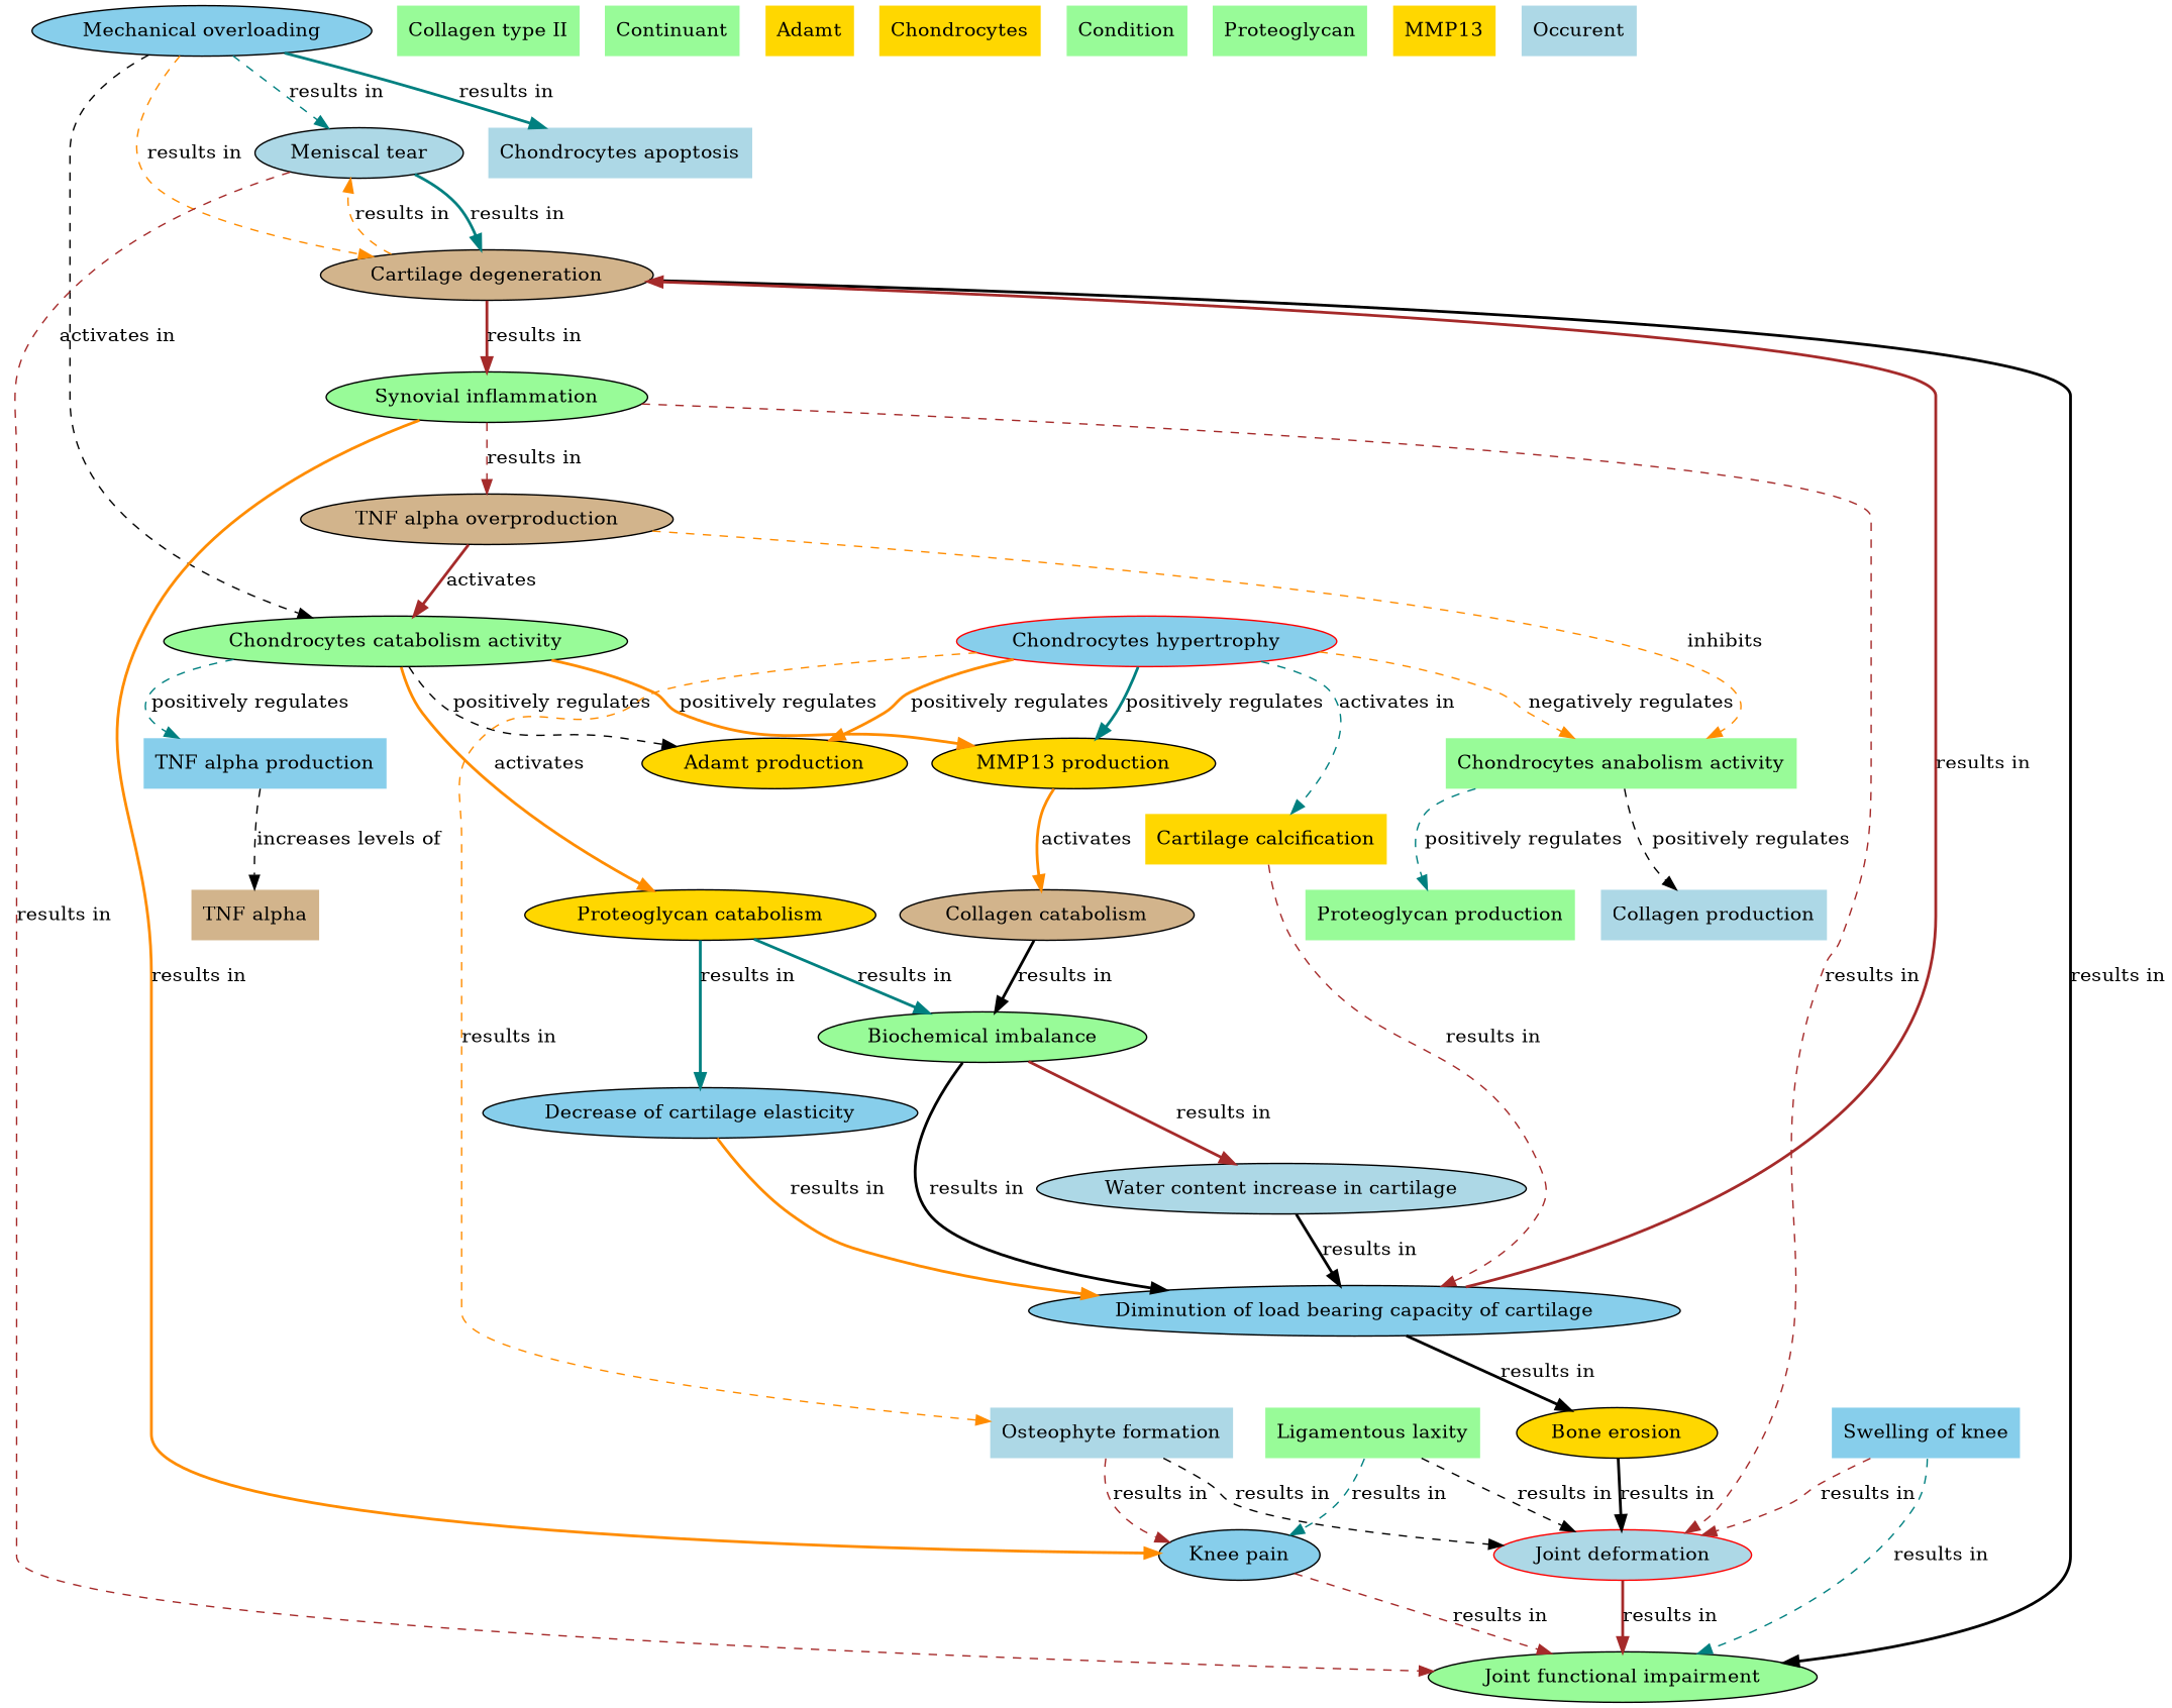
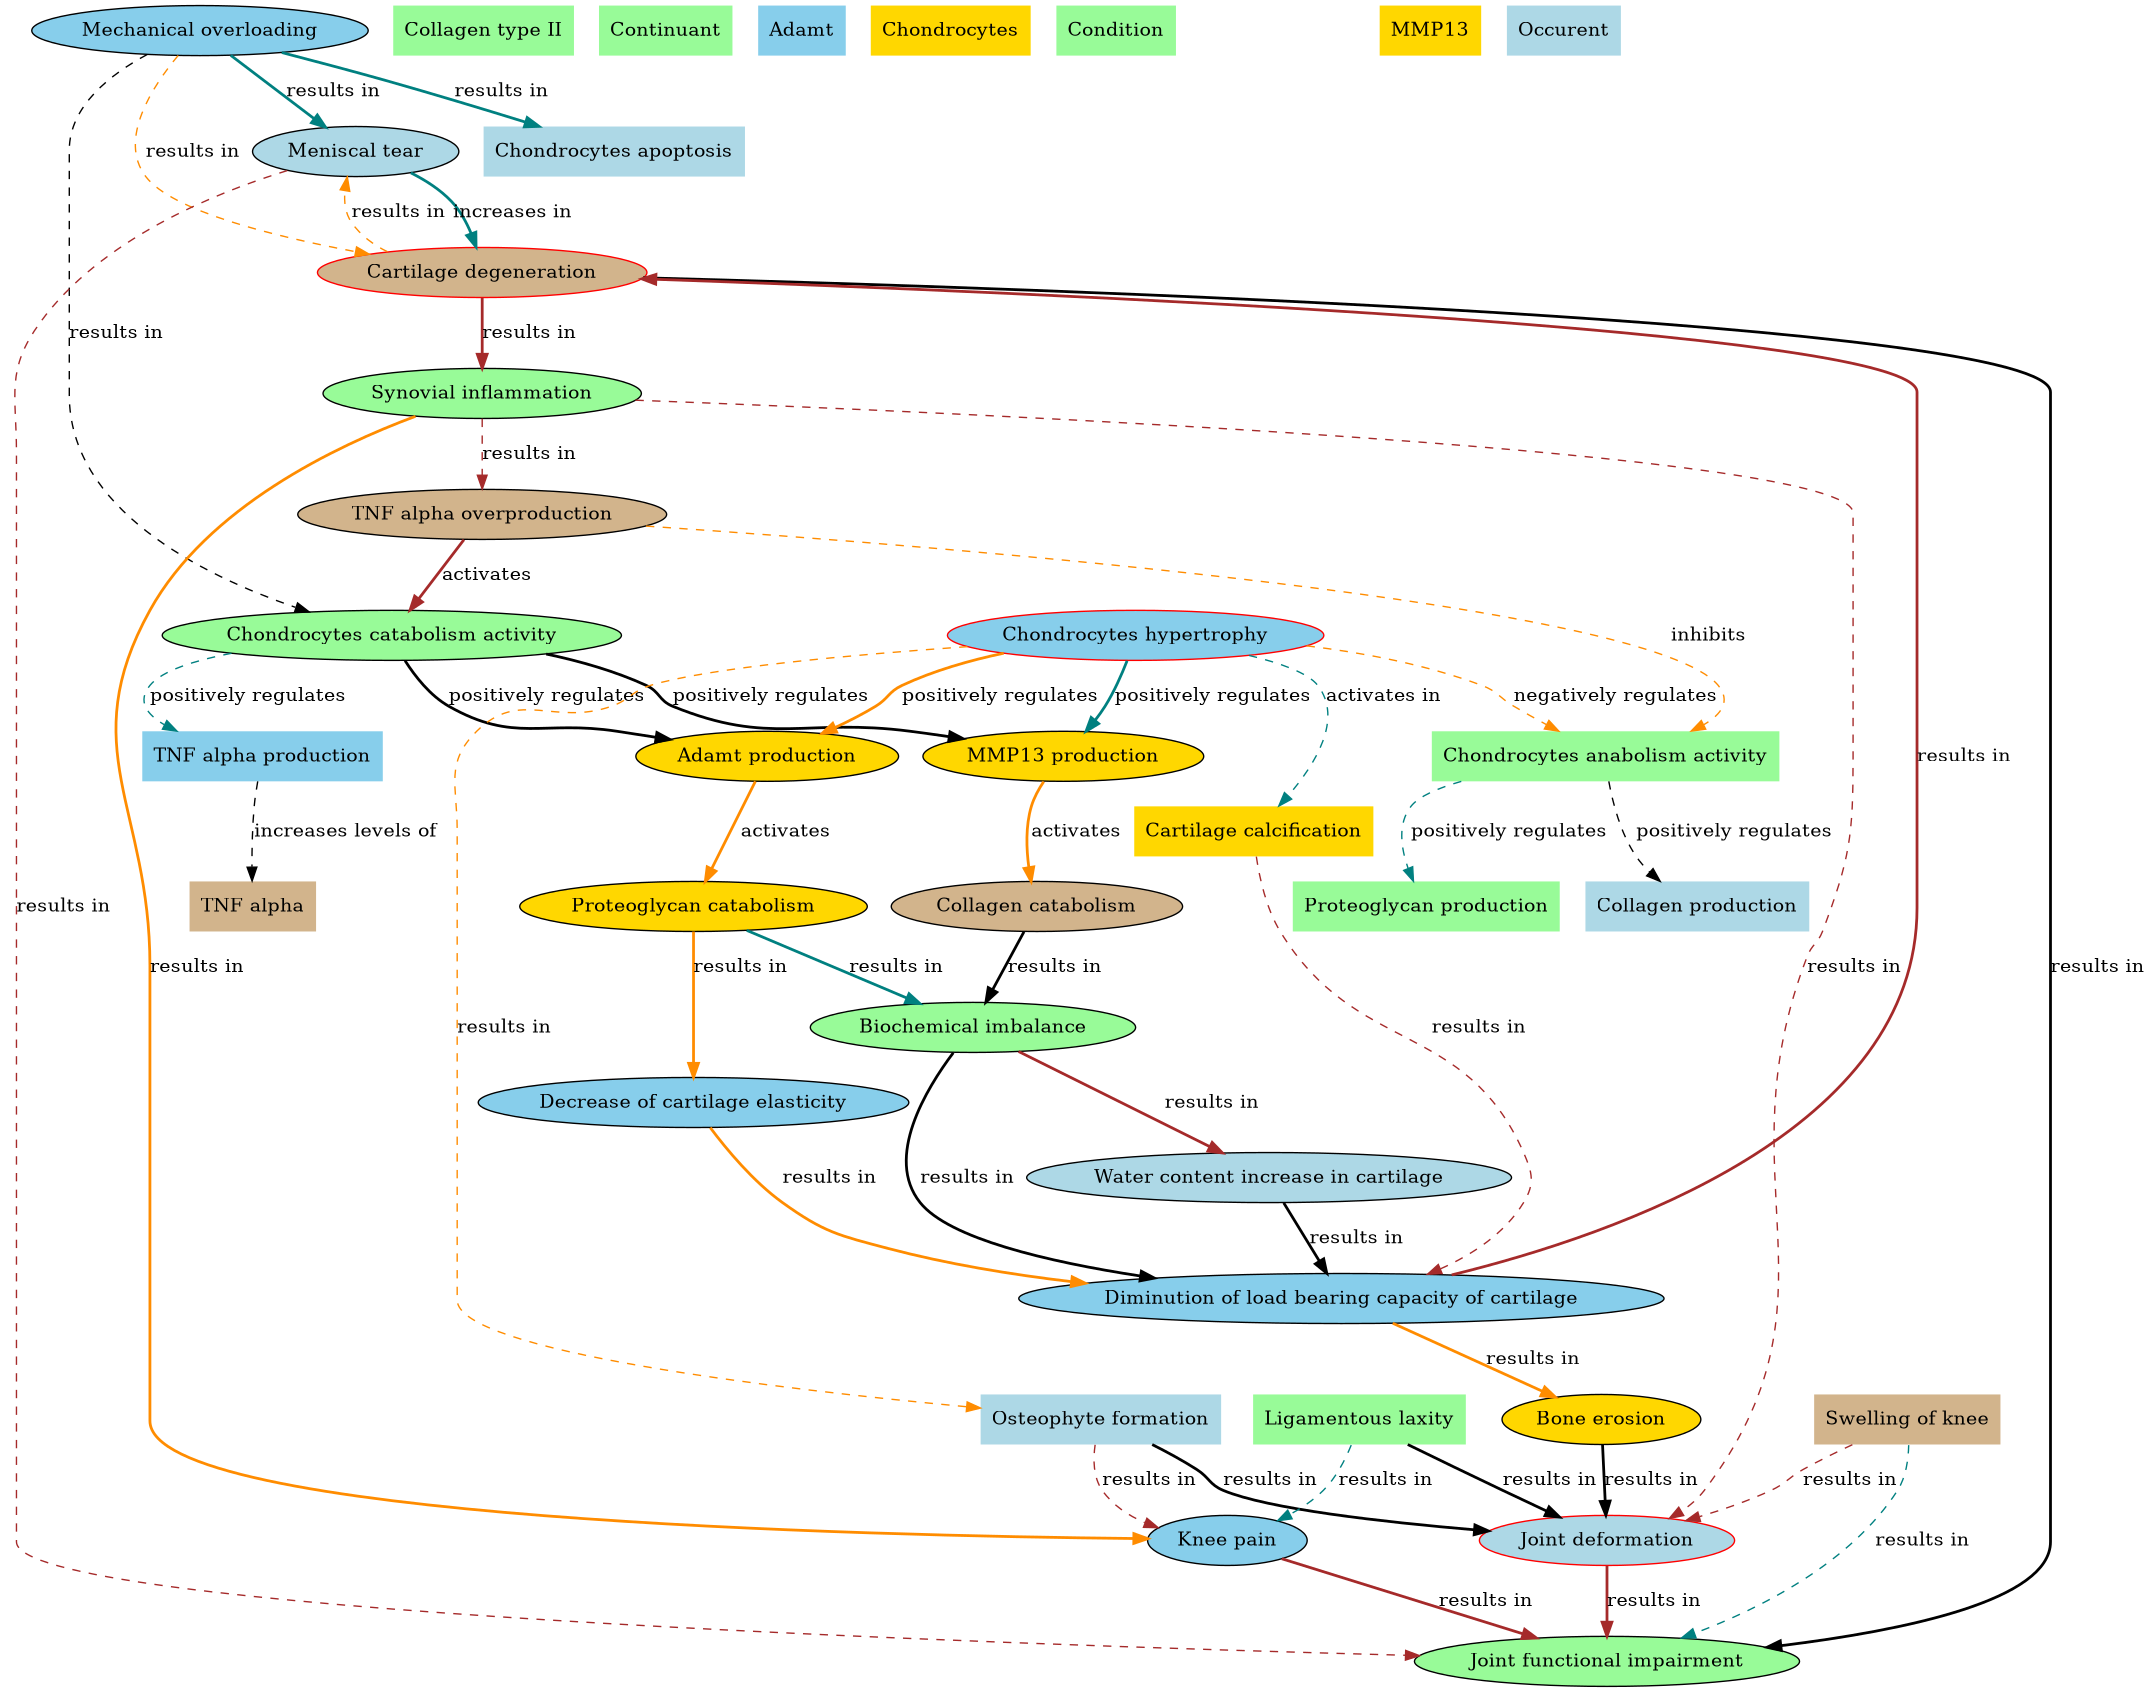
  digraph {
    node [fillcolor=palegreen shape=ellipse style=filled]
    edge [color=black style=bold]
    n1 [label="Joint functional impairment"]
    n2 [fillcolor=skyblue label="Mechanical overloading"]
    n3 [label="Chondrocytes catabolism activity"]
    n4 [fillcolor=lightblue label="Meniscal tear"]
-   n5 [fillcolor=tan label="Cartilage degeneration"]
+   n5 [fillcolor=tan label="Cartilage degeneration" color=red]
    n6 [fillcolor=lightblue label="Chondrocytes apoptosis" shape=none]
    n7 [fillcolor=skyblue label="TNF alpha production" shape=none]
    n8 [fillcolor=gold label="Adamt production"]
    n9 [fillcolor=gold label="MMP13 production"]
    n10 [label="Synovial inflammation"]
    n11 [fillcolor=tan label="TNF alpha" shape=none]
    n12 [fillcolor=gold label="Proteoglycan catabolism"]
    n13 [label="Biochemical imbalance"]
    n14 [fillcolor=skyblue label="Decrease of cartilage elasticity"]
    n15 [fillcolor=tan label="Collagen catabolism"]
    n16 [color=red fillcolor=skyblue label="Chondrocytes hypertrophy"]
    n17 [fillcolor=lightblue label="Osteophyte formation" shape=none]
    n18 [fillcolor=gold label="Cartilage calcification" shape=none]
    n19 [label="Chondrocytes anabolism activity" shape=none]
    n20 [color=red fillcolor=lightblue label="Joint deformation"]
    n21 [fillcolor=skyblue label="Knee pain"]
    n22 [fillcolor=skyblue label="Diminution of load bearing capacity of cartilage"]
    n23 [fillcolor=lightblue label="Collagen production" shape=none]
    n24 [label="Proteoglycan production" shape=none]
    n25 [fillcolor=gold label="Bone erosion"]
    n26 [fillcolor=tan label="TNF alpha overproduction"]
    n27 [label="Collagen type II" shape=none]
    n28 [label=Continuant shape=none]
-   n29 [fillcolor=skyblue label="Swelling of knee" shape=none]
-   n30 [fillcolor=gold label=Adamt shape=none]
+   n29 [fillcolor=tan label="Swelling of knee" shape=none]
+   n30 [fillcolor=skyblue label=Adamt shape=none]
    n31 [fillcolor=gold label=Chondrocytes shape=none]
    n32 [fillcolor=lightblue label="Water content increase in cartilage"]
    n33 [label=Condition shape=none]
-   n34 [label=Proteoglycan shape=none]
    n35 [fillcolor=gold label=MMP13 shape=none]
    n36 [fillcolor=lightblue label=Occurent shape=none]
    n37 [label="Ligamentous laxity" shape=none]
-   n2 -> n3 [label="activates in" style=dashed]
-   n2 -> n4 [color=teal label="results in" style=dashed]
+   n2 -> n3 [label="results in" style=dashed]
+   n2 -> n4 [color=teal label="results in"]
    n2 -> n5 [color=darkorange label="results in" style=dashed]
    n2 -> n6 [color=teal label="results in"]
    n3 -> n7 [color=teal label="positively regulates" style=dashed]
-   n3 -> n8 [label="positively regulates" style=dashed]
-   n3 -> n9 [color=darkorange label="positively regulates"]
+   n3 -> n8 [label="positively regulates"]
+   n3 -> n9 [label="positively regulates"]
    n4 -> n1 [color=brown label="results in" style=dashed]
-   n4 -> n5 [color=teal label="results in"]
+   n4 -> n5 [color=teal label="increases in"]
    n5 -> n1 [label="results in"]
    n5 -> n4 [color=darkorange label="results in" style=dashed]
    n5 -> n10 [color=brown label="results in"]
    n7 -> n11 [label="increases levels of" style=dashed]
-   n3 -> n12 [color=darkorange label=activates]
+   n8 -> n12 [color=darkorange label=activates]
    n9 -> n15 [color=darkorange label=activates]
    n10 -> n20 [color=brown label="results in" style=dashed]
    n10 -> n21 [color=darkorange label="results in"]
    n10 -> n26 [color=brown label="results in" style=dashed]
    n12 -> n13 [color=teal label="results in"]
-   n12 -> n14 [color=teal label="results in"]
+   n12 -> n14 [color=darkorange label="results in"]
    n13 -> n22 [label="results in"]
    n13 -> n32 [color=brown label="results in"]
    n14 -> n22 [color=darkorange label="results in"]
    n15 -> n13 [label="results in"]
    n16 -> n8 [color=darkorange label="positively regulates"]
    n16 -> n9 [color=teal label="positively regulates"]
    n16 -> n17 [color=darkorange label="results in" style=dashed]
    n16 -> n18 [color=teal label="activates in" style=dashed]
    n16 -> n19 [color=darkorange label="negatively regulates" style=dashed]
-   n17 -> n20 [label="results in" style=dashed]
+   n17 -> n20 [label="results in"]
    n17 -> n21 [color=brown label="results in" style=dashed]
    n18 -> n22 [color=brown label="results in" style=dashed]
    n19 -> n23 [label="positively regulates" style=dashed]
    n19 -> n24 [color=teal label="positively regulates" style=dashed]
    n20 -> n1 [color=brown label="results in"]
-   n21 -> n1 [color=brown label="results in" style=dashed]
+   n21 -> n1 [color=brown label="results in"]
    n22 -> n5 [color=brown label="results in"]
-   n22 -> n25 [label="results in"]
+   n22 -> n25 [color=darkorange label="results in"]
    n25 -> n20 [label="results in"]
    n26 -> n3 [color=brown label=activates]
    n26 -> n19 [color=darkorange label=inhibits style=dashed]
    n29 -> n1 [color=teal label="results in" style=dashed]
    n29 -> n20 [color=brown label="results in" style=dashed]
    n32 -> n22 [label="results in"]
-   n37 -> n20 [label="results in" style=dashed]
+   n37 -> n20 [label="results in"]
    n37 -> n21 [color=teal label="results in" style=dashed]
  }
